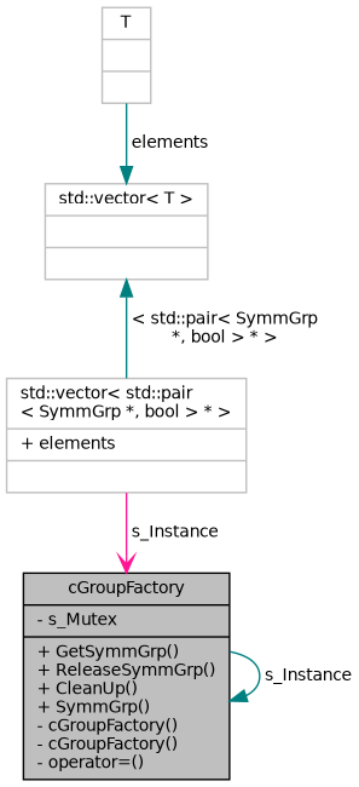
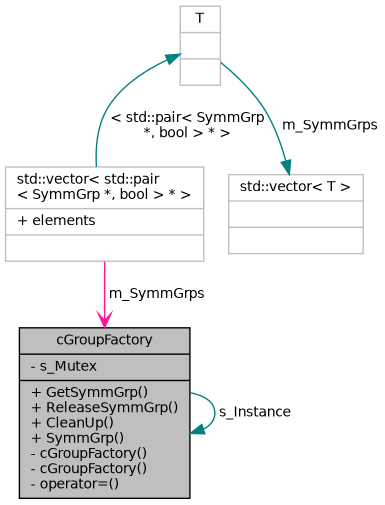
  digraph {
    node [color=grey75 fillcolor=white fontname=Helvetica fontsize=10 shape=record style=filled]
    edge [arrowhead=normal color=teal fontname=Helvetica fontsize=10 labelfontname=Helvetica labelfontsize=10 style=solid]
    n1 [color=black fillcolor=grey75 fontcolor=black height=0.2 label="{cGroupFactory\n|- s_Mutex\l|+ GetSymmGrp()\l+ ReleaseSymmGrp()\l+ CleanUp()\l+ SymmGrp()\l- cGroupFactory()\l- cGroupFactory()\l- operator=()\l}" width=0.4]
    n2 [height=0.2 label="{std::vector\< std::pair\l\< SymmGrp *, bool \> * \>\n|+ elements\l|}" width=0.4]
    n3 [height=0.2 label="{std::vector\< T \>\n||}" width=0.4]
    n4 [height=0.2 label="{T\n||}" width=0.4]
    n1 -> n1 [label=" s_Instance"]
-   n2 -> n1 [arrowhead=vee color=deeppink label=" s_Instance"]
-   n3 -> n2 [dir=back label=" \< std::pair\< SymmGrp\l *, bool \> * \>" arrowhead=""]
-   n4 -> n3 [label=" elements"]
+   n2 -> n1 [arrowhead=vee color=deeppink label=" m_SymmGrps"]
+   n4 -> n2 [dir=back label=" \< std::pair\< SymmGrp\l *, bool \> * \>" arrowhead=""]
+   n4 -> n3 [label=" m_SymmGrps"]
  }
